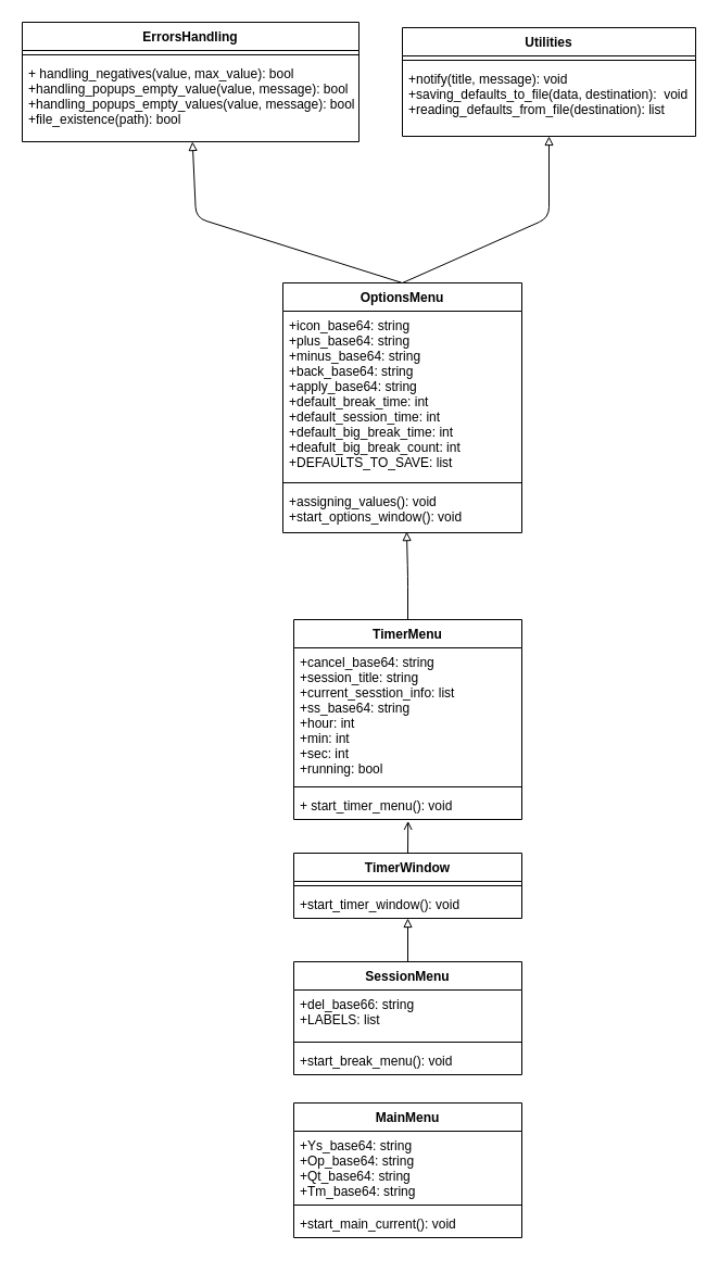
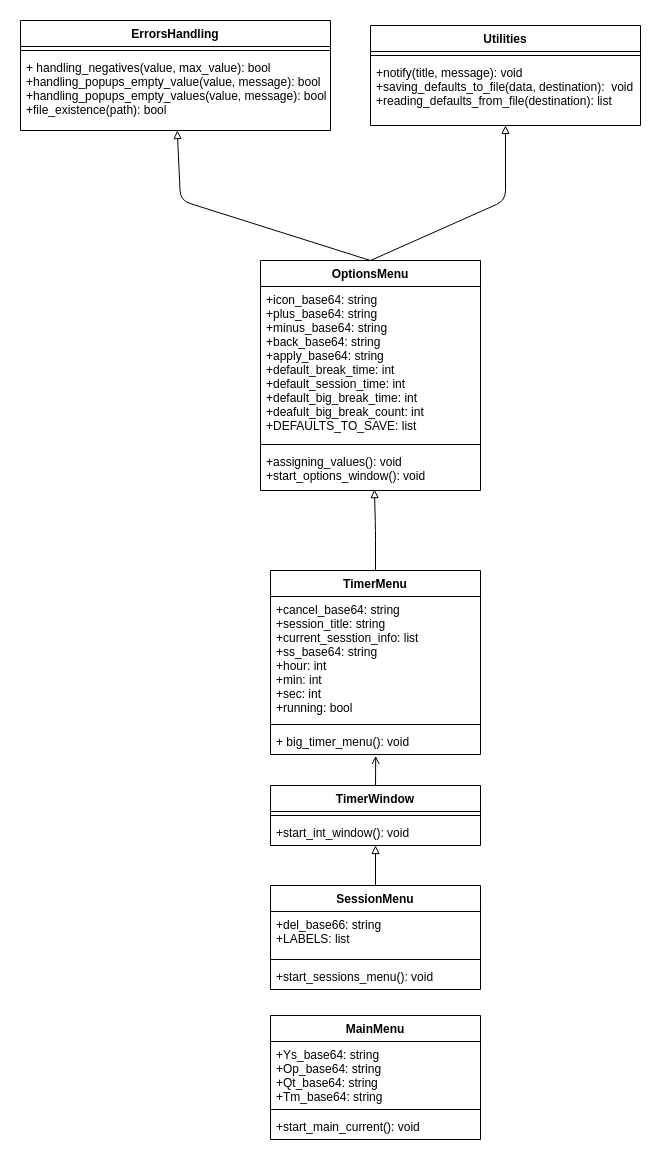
  <mxCell id="0" />
  <mxCell id="1" parent="0" />
  <mxCell id="2" value="ErrorsHandling" style="swimlane;fontStyle=1;align=center;verticalAlign=top;childLayout=stackLayout;horizontal=1;startSize=26;horizontalStack=0;resizeParent=1;resizeParentMax=0;resizeLast=0;collapsible=1;marginBottom=0;" parent="1" vertex="1"><mxGeometry x="20" y="20" width="310" height="110" as="geometry" /></mxCell>
  <mxCell id="3" value="" style="line;strokeWidth=1;fillColor=none;align=left;verticalAlign=middle;spacingTop=-1;spacingLeft=3;spacingRight=3;rotatable=0;labelPosition=right;points=[];portConstraint=eastwest;strokeColor=inherit;" parent="2" vertex="1"><mxGeometry y="26" width="310" height="8" as="geometry" /></mxCell>
  <mxCell id="4" value="+ handling_negatives(value, max_value): bool&#10;+handling_popups_empty_value(value, message): bool&#10;+handling_popups_empty_values(value, message): bool&#10;+file_existence(path): bool" style="text;strokeColor=none;fillColor=none;align=left;verticalAlign=top;spacingLeft=4;spacingRight=4;overflow=hidden;rotatable=0;points=[[0,0.5],[1,0.5]];portConstraint=eastwest;" parent="2" vertex="1"><mxGeometry y="34" width="310" height="76" as="geometry" /></mxCell>
  <mxCell id="5" value="Utilities" style="swimlane;fontStyle=1;align=center;verticalAlign=top;childLayout=stackLayout;horizontal=1;startSize=26;horizontalStack=0;resizeParent=1;resizeParentMax=0;resizeLast=0;collapsible=1;marginBottom=0;" parent="1" vertex="1"><mxGeometry x="370" y="25" width="270" height="100" as="geometry"><mxRectangle x="530" y="50" width="80" height="30" as="alternateBounds" /></mxGeometry></mxCell>
  <mxCell id="6" value="" style="line;strokeWidth=1;fillColor=none;align=left;verticalAlign=middle;spacingTop=-1;spacingLeft=3;spacingRight=3;rotatable=0;labelPosition=right;points=[];portConstraint=eastwest;strokeColor=inherit;" parent="5" vertex="1"><mxGeometry y="26" width="270" height="8" as="geometry" /></mxCell>
  <mxCell id="7" value="+notify(title, message): void&#10;+saving_defaults_to_file(data, destination):  void&#10;+reading_defaults_from_file(destination): list" style="text;strokeColor=none;fillColor=none;align=left;verticalAlign=top;spacingLeft=4;spacingRight=4;overflow=hidden;rotatable=0;points=[[0,0.5],[1,0.5]];portConstraint=eastwest;" parent="5" vertex="1"><mxGeometry y="34" width="270" height="66" as="geometry" /></mxCell>
  <mxCell id="8" value="OptionsMenu" style="swimlane;fontStyle=1;align=center;verticalAlign=top;childLayout=stackLayout;horizontal=1;startSize=26;horizontalStack=0;resizeParent=1;resizeParentMax=0;resizeLast=0;collapsible=1;marginBottom=0;" parent="1" vertex="1"><mxGeometry x="260" y="260" width="220" height="230" as="geometry" /></mxCell>
  <mxCell id="9" value="+icon_base64: string&#10;+plus_base64: string&#10;+minus_base64: string&#10;+back_base64: string&#10;+apply_base64: string&#10;+default_break_time: int&#10;+default_session_time: int&#10;+default_big_break_time: int&#10;+deafult_big_break_count: int&#10;+DEFAULTS_TO_SAVE: list" style="text;strokeColor=none;fillColor=none;align=left;verticalAlign=top;spacingLeft=4;spacingRight=4;overflow=hidden;rotatable=0;points=[[0,0.5],[1,0.5]];portConstraint=eastwest;fontStyle=0" parent="8" vertex="1"><mxGeometry y="26" width="220" height="154" as="geometry" /></mxCell>
  <mxCell id="10" value="" style="line;strokeWidth=1;fillColor=none;align=left;verticalAlign=middle;spacingTop=-1;spacingLeft=3;spacingRight=3;rotatable=0;labelPosition=right;points=[];portConstraint=eastwest;strokeColor=inherit;" parent="8" vertex="1"><mxGeometry y="180" width="220" height="8" as="geometry" /></mxCell>
  <mxCell id="11" value="+assigning_values(): void&#10;+start_options_window(): void" style="text;strokeColor=none;fillColor=none;align=left;verticalAlign=top;spacingLeft=4;spacingRight=4;overflow=hidden;rotatable=0;points=[[0,0.5],[1,0.5]];portConstraint=eastwest;" parent="8" vertex="1"><mxGeometry y="188" width="220" height="42" as="geometry" /></mxCell>
  <mxCell id="12" value="" style="html=1;verticalAlign=bottom;labelBackgroundColor=none;endArrow=block;endFill=0;exitX=0.5;exitY=0;exitDx=0;exitDy=0;" parent="1" source="8" target="4" edge="1"><mxGeometry width="160" relative="1" as="geometry"><mxPoint x="420" y="400" as="sourcePoint" /><mxPoint x="200" y="170" as="targetPoint" /><Array as="points"><mxPoint x="180" y="200" /></Array></mxGeometry></mxCell>
  <mxCell id="13" value="" style="html=1;verticalAlign=bottom;labelBackgroundColor=none;endArrow=block;endFill=0;exitX=0.5;exitY=0;exitDx=0;exitDy=0;" parent="1" target="7" edge="1" source="8"><mxGeometry width="160" relative="1" as="geometry"><mxPoint x="390" y="260" as="sourcePoint" /><mxPoint x="300.256" y="130" as="targetPoint" /><Array as="points"><mxPoint x="505" y="200" /></Array></mxGeometry></mxCell>
  <mxCell id="14" value="TimerMenu" style="swimlane;fontStyle=1;align=center;verticalAlign=top;childLayout=stackLayout;horizontal=1;startSize=26;horizontalStack=0;resizeParent=1;resizeParentMax=0;resizeLast=0;collapsible=1;marginBottom=0;" parent="1" vertex="1"><mxGeometry x="270" y="570" width="210" height="184" as="geometry" /></mxCell>
  <mxCell id="15" value="+cancel_base64: string&#10;+session_title: string&#10;+current_sesstion_info: list&#10;+ss_base64: string&#10;+hour: int&#10;+min: int&#10;+sec: int&#10;+running: bool" style="text;strokeColor=none;fillColor=none;align=left;verticalAlign=top;spacingLeft=4;spacingRight=4;overflow=hidden;rotatable=0;points=[[0,0.5],[1,0.5]];portConstraint=eastwest;" parent="14" vertex="1"><mxGeometry y="26" width="210" height="124" as="geometry" /></mxCell>
  <mxCell id="16" value="" style="line;strokeWidth=1;fillColor=none;align=left;verticalAlign=middle;spacingTop=-1;spacingLeft=3;spacingRight=3;rotatable=0;labelPosition=right;points=[];portConstraint=eastwest;strokeColor=inherit;" parent="14" vertex="1"><mxGeometry y="150" width="210" height="8" as="geometry" /></mxCell>
- <mxCell id="17" value="+ start_timer_menu(): void" style="text;strokeColor=none;fillColor=none;align=left;verticalAlign=top;spacingLeft=4;spacingRight=4;overflow=hidden;rotatable=0;points=[[0,0.5],[1,0.5]];portConstraint=eastwest;" parent="14" vertex="1"><mxGeometry y="158" width="210" height="26" as="geometry" /></mxCell>
+ <mxCell id="17" value="+ big_timer_menu(): void" style="text;strokeColor=none;fillColor=none;align=left;verticalAlign=top;spacingLeft=4;spacingRight=4;overflow=hidden;rotatable=0;points=[[0,0.5],[1,0.5]];portConstraint=eastwest;" parent="14" vertex="1"><mxGeometry y="158" width="210" height="26" as="geometry" /></mxCell>
  <mxCell id="18" value="" style="html=1;verticalAlign=bottom;labelBackgroundColor=none;endArrow=block;endFill=0;entryX=0.518;entryY=0.979;entryDx=0;entryDy=0;entryPerimeter=0;exitX=0.5;exitY=0;exitDx=0;exitDy=0;" parent="1" source="14" target="11" edge="1"><mxGeometry width="160" relative="1" as="geometry"><mxPoint x="360" y="620" as="sourcePoint" /><mxPoint x="441.325" y="480" as="targetPoint" /><Array as="points"><mxPoint x="375" y="530" /></Array></mxGeometry></mxCell>
  <mxCell id="19" value="TimerWindow" style="swimlane;fontStyle=1;align=center;verticalAlign=top;childLayout=stackLayout;horizontal=1;startSize=26;horizontalStack=0;resizeParent=1;resizeParentMax=0;resizeLast=0;collapsible=1;marginBottom=0;" parent="1" vertex="1"><mxGeometry x="270" y="785" width="210" height="60" as="geometry" /></mxCell>
  <mxCell id="20" value="" style="line;strokeWidth=1;fillColor=none;align=left;verticalAlign=middle;spacingTop=-1;spacingLeft=3;spacingRight=3;rotatable=0;labelPosition=right;points=[];portConstraint=eastwest;strokeColor=inherit;" parent="19" vertex="1"><mxGeometry y="26" width="210" height="8" as="geometry" /></mxCell>
- <mxCell id="21" value="+start_timer_window(): void" style="text;strokeColor=none;fillColor=none;align=left;verticalAlign=top;spacingLeft=4;spacingRight=4;overflow=hidden;rotatable=0;points=[[0,0.5],[1,0.5]];portConstraint=eastwest;" parent="19" vertex="1"><mxGeometry y="34" width="210" height="26" as="geometry" /></mxCell>
+ <mxCell id="21" value="+start_int_window(): void" style="text;strokeColor=none;fillColor=none;align=left;verticalAlign=top;spacingLeft=4;spacingRight=4;overflow=hidden;rotatable=0;points=[[0,0.5],[1,0.5]];portConstraint=eastwest;" parent="19" vertex="1"><mxGeometry y="34" width="210" height="26" as="geometry" /></mxCell>
  <mxCell id="22" value="" style="html=1;verticalAlign=bottom;labelBackgroundColor=none;endArrow=open;endFill=0;exitX=0.5;exitY=0;exitDx=0;exitDy=0;entryX=0.501;entryY=1.053;entryDx=0;entryDy=0;entryPerimeter=0;" parent="1" source="19" target="17" edge="1"><mxGeometry width="160" relative="1" as="geometry"><mxPoint x="360" y="715" as="sourcePoint" /><mxPoint x="375" y="750" as="targetPoint" /></mxGeometry></mxCell>
  <mxCell id="23" value="SessionMenu" style="swimlane;fontStyle=1;align=center;verticalAlign=top;childLayout=stackLayout;horizontal=1;startSize=26;horizontalStack=0;resizeParent=1;resizeParentMax=0;resizeLast=0;collapsible=1;marginBottom=0;" parent="1" vertex="1"><mxGeometry x="270" y="885" width="210" height="104" as="geometry" /></mxCell>
  <mxCell id="24" value="+del_base66: string&#10;+LABELS: list" style="text;strokeColor=none;fillColor=none;align=left;verticalAlign=top;spacingLeft=4;spacingRight=4;overflow=hidden;rotatable=0;points=[[0,0.5],[1,0.5]];portConstraint=eastwest;" parent="23" vertex="1"><mxGeometry y="26" width="210" height="44" as="geometry" /></mxCell>
  <mxCell id="25" value="" style="line;strokeWidth=1;fillColor=none;align=left;verticalAlign=middle;spacingTop=-1;spacingLeft=3;spacingRight=3;rotatable=0;labelPosition=right;points=[];portConstraint=eastwest;strokeColor=inherit;" parent="23" vertex="1"><mxGeometry y="70" width="210" height="8" as="geometry" /></mxCell>
- <mxCell id="26" value="+start_break_menu(): void" style="text;strokeColor=none;fillColor=none;align=left;verticalAlign=top;spacingLeft=4;spacingRight=4;overflow=hidden;rotatable=0;points=[[0,0.5],[1,0.5]];portConstraint=eastwest;" parent="23" vertex="1"><mxGeometry y="78" width="210" height="26" as="geometry" /></mxCell>
+ <mxCell id="26" value="+start_sessions_menu(): void" style="text;strokeColor=none;fillColor=none;align=left;verticalAlign=top;spacingLeft=4;spacingRight=4;overflow=hidden;rotatable=0;points=[[0,0.5],[1,0.5]];portConstraint=eastwest;" parent="23" vertex="1"><mxGeometry y="78" width="210" height="26" as="geometry" /></mxCell>
  <mxCell id="27" value="" style="html=1;verticalAlign=bottom;labelBackgroundColor=none;endArrow=block;endFill=0&#10;;exitX=0.5;exitY=0;exitDx=0;exitDy=0;" parent="1" source="23" edge="1"><mxGeometry width="160" relative="1" as="geometry"><mxPoint x="385" y="795" as="sourcePoint" /><mxPoint x="375" y="845" as="targetPoint" /></mxGeometry></mxCell>
  <mxCell id="28" value="MainMenu" style="swimlane;fontStyle=1;align=center;verticalAlign=top;childLayout=stackLayout;horizontal=1;startSize=26;horizontalStack=0;resizeParent=1;resizeParentMax=0;resizeLast=0;collapsible=1;marginBottom=0;" parent="1" vertex="1"><mxGeometry x="270" y="1015" width="210" height="124" as="geometry" /></mxCell>
  <mxCell id="29" value="+Ys_base64: string&#10;+Op_base64: string&#10;+Qt_base64: string&#10;+Tm_base64: string" style="text;strokeColor=none;fillColor=none;align=left;verticalAlign=top;spacingLeft=4;spacingRight=4;overflow=hidden;rotatable=0;points=[[0,0.5],[1,0.5]];portConstraint=eastwest;" parent="28" vertex="1"><mxGeometry y="26" width="210" height="64" as="geometry" /></mxCell>
  <mxCell id="30" value="" style="line;strokeWidth=1;fillColor=none;align=left;verticalAlign=middle;spacingTop=-1;spacingLeft=3;spacingRight=3;rotatable=0;labelPosition=right;points=[];portConstraint=eastwest;strokeColor=inherit;" parent="28" vertex="1"><mxGeometry y="90" width="210" height="8" as="geometry" /></mxCell>
  <mxCell id="31" value="+start_main_current(): void" style="text;strokeColor=none;fillColor=none;align=left;verticalAlign=top;spacingLeft=4;spacingRight=4;overflow=hidden;rotatable=0;points=[[0,0.5],[1,0.5]];portConstraint=eastwest;" parent="28" vertex="1"><mxGeometry y="98" width="210" height="26" as="geometry" /></mxCell>
